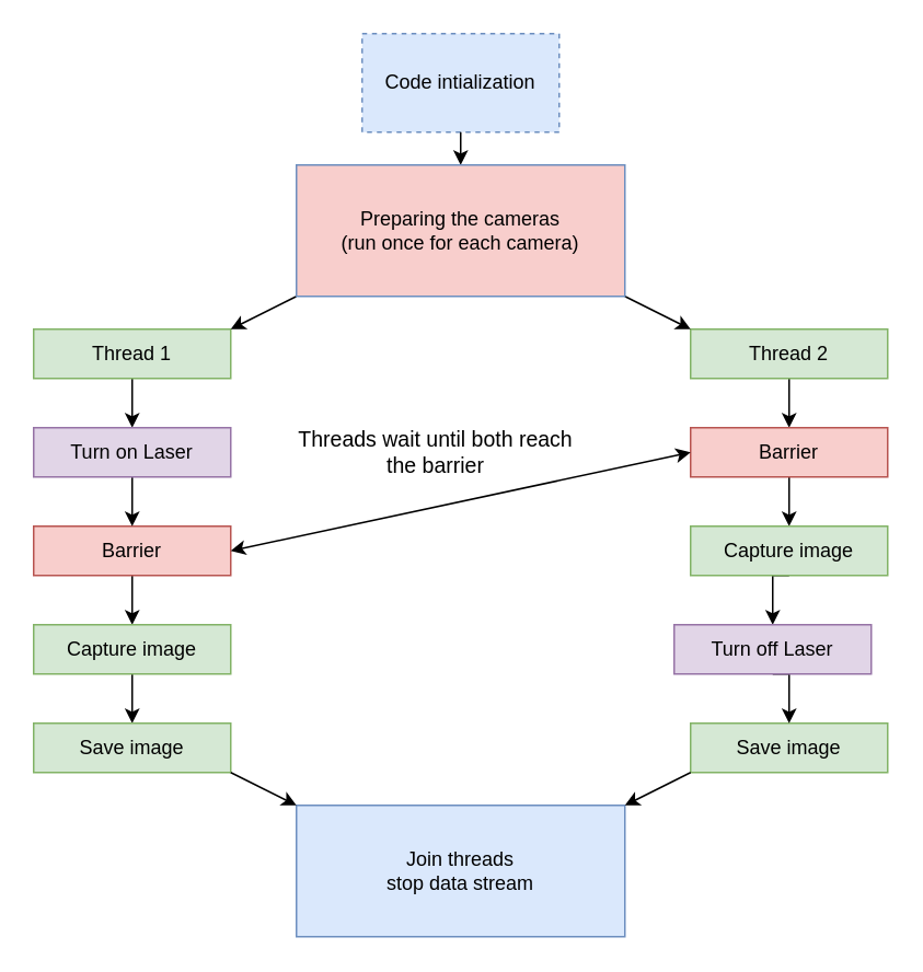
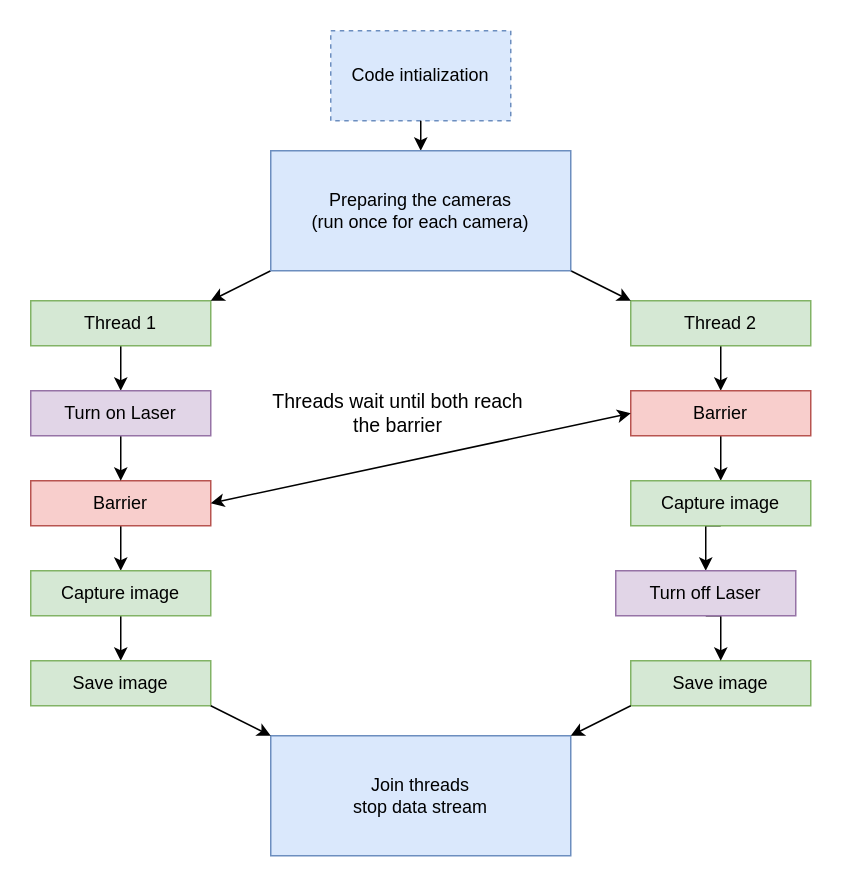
  <mxCell id="0" />
  <mxCell id="1" parent="0" />
  <mxCell id="2" value="Code intialization" style="rounded=0;whiteSpace=wrap;html=1;fillColor=#dae8fc;strokeColor=#6c8ebf;dashed=1;" vertex="1" parent="1"><mxGeometry x="220" y="20" width="120" height="60" as="geometry" /></mxCell>
  <mxCell id="3" value="" style="endArrow=classic;html=1;rounded=0;" edge="1" parent="1" source="17"><mxGeometry width="50" height="50" relative="1" as="geometry"><mxPoint x="280" y="380" as="sourcePoint" /><mxPoint x="280" y="160" as="targetPoint" /></mxGeometry></mxCell>
  <mxCell id="4" style="edgeStyle=orthogonalEdgeStyle;rounded=0;orthogonalLoop=1;jettySize=auto;html=1;exitX=0.5;exitY=1;exitDx=0;exitDy=0;entryX=0.5;entryY=0;entryDx=0;entryDy=0;" edge="1" parent="1" source="5" target="25"><mxGeometry relative="1" as="geometry" /></mxCell>
  <mxCell id="5" value="Thread 1" style="rounded=0;whiteSpace=wrap;html=1;fillColor=#d5e8d4;strokeColor=#82b366;" vertex="1" parent="1"><mxGeometry x="20" y="200" width="120" height="30" as="geometry" /></mxCell>
  <mxCell id="6" style="edgeStyle=orthogonalEdgeStyle;rounded=0;orthogonalLoop=1;jettySize=auto;html=1;exitX=0.5;exitY=1;exitDx=0;exitDy=0;entryX=0.5;entryY=0;entryDx=0;entryDy=0;" edge="1" parent="1" source="7" target="13"><mxGeometry relative="1" as="geometry" /></mxCell>
  <mxCell id="7" value="Thread 2" style="rounded=0;whiteSpace=wrap;html=1;fillColor=#d5e8d4;strokeColor=#82b366;" vertex="1" parent="1"><mxGeometry x="420" y="200" width="120" height="30" as="geometry" /></mxCell>
  <mxCell id="8" value="" style="endArrow=classic;html=1;rounded=0;exitX=0;exitY=1;exitDx=0;exitDy=0;" edge="1" parent="1" source="17"><mxGeometry width="50" height="50" relative="1" as="geometry"><mxPoint x="280" y="380" as="sourcePoint" /><mxPoint x="140" y="200" as="targetPoint" /></mxGeometry></mxCell>
  <mxCell id="9" value="" style="endArrow=classic;html=1;rounded=0;exitX=1;exitY=1;exitDx=0;exitDy=0;entryX=0;entryY=0;entryDx=0;entryDy=0;" edge="1" parent="1" source="17" target="7"><mxGeometry width="50" height="50" relative="1" as="geometry"><mxPoint x="280" y="380" as="sourcePoint" /><mxPoint x="330" y="330" as="targetPoint" /></mxGeometry></mxCell>
  <mxCell id="10" style="edgeStyle=orthogonalEdgeStyle;rounded=0;orthogonalLoop=1;jettySize=auto;html=1;exitX=0.5;exitY=1;exitDx=0;exitDy=0;entryX=0.5;entryY=0;entryDx=0;entryDy=0;" edge="1" parent="1" source="11" target="19"><mxGeometry relative="1" as="geometry" /></mxCell>
  <mxCell id="11" value="Barrier" style="rounded=0;whiteSpace=wrap;html=1;fillColor=#f8cecc;strokeColor=#b85450;" vertex="1" parent="1"><mxGeometry x="20" y="320" width="120" height="30" as="geometry" /></mxCell>
  <mxCell id="12" style="edgeStyle=orthogonalEdgeStyle;rounded=0;orthogonalLoop=1;jettySize=auto;html=1;exitX=0.5;exitY=1;exitDx=0;exitDy=0;entryX=0.5;entryY=0;entryDx=0;entryDy=0;" edge="1" parent="1" source="13" target="21"><mxGeometry relative="1" as="geometry" /></mxCell>
  <mxCell id="13" value="Barrier" style="rounded=0;whiteSpace=wrap;html=1;fillColor=#f8cecc;strokeColor=#b85450;" vertex="1" parent="1"><mxGeometry x="420" y="260" width="120" height="30" as="geometry" /></mxCell>
  <mxCell id="14" value="" style="endArrow=classic;startArrow=classic;html=1;rounded=0;exitX=1;exitY=0.5;exitDx=0;exitDy=0;entryX=0;entryY=0.5;entryDx=0;entryDy=0;" edge="1" parent="1" source="11" target="13"><mxGeometry width="50" height="50" relative="1" as="geometry"><mxPoint x="280" y="300" as="sourcePoint" /><mxPoint x="330" y="250" as="targetPoint" /></mxGeometry></mxCell>
  <mxCell id="15" value="Threads wait until both reach the barrier" style="text;html=1;align=center;verticalAlign=middle;whiteSpace=wrap;rounded=0;fontSize=13;spacingTop=2;spacingBottom=2;" vertex="1" parent="1"><mxGeometry x="180" y="260" width="170" height="30" as="geometry" /></mxCell>
  <mxCell id="16" value="" style="endArrow=classic;html=1;rounded=0;" edge="1" parent="1" source="2" target="17"><mxGeometry width="50" height="50" relative="1" as="geometry"><mxPoint x="280" y="80" as="sourcePoint" /><mxPoint x="280" y="160" as="targetPoint" /></mxGeometry></mxCell>
- <mxCell id="17" value="&lt;div&gt;Preparing the cameras&lt;/div&gt;&lt;div&gt;(run once for each camera)&lt;br&gt;&lt;/div&gt;" style="rounded=0;whiteSpace=wrap;html=1;fillColor=#f8cecc;strokeColor=#6c8ebf;" vertex="1" parent="1"><mxGeometry x="180" y="100" width="200" height="80" as="geometry" /></mxCell>
+ <mxCell id="17" value="&lt;div&gt;Preparing the cameras&lt;/div&gt;&lt;div&gt;(run once for each camera)&lt;br&gt;&lt;/div&gt;" style="rounded=0;whiteSpace=wrap;html=1;fillColor=#dae8fc;strokeColor=#6c8ebf;" vertex="1" parent="1"><mxGeometry x="180" y="100" width="200" height="80" as="geometry" /></mxCell>
  <mxCell id="18" style="edgeStyle=orthogonalEdgeStyle;rounded=0;orthogonalLoop=1;jettySize=auto;html=1;exitX=0.5;exitY=1;exitDx=0;exitDy=0;entryX=0.5;entryY=0;entryDx=0;entryDy=0;" edge="1" parent="1" source="19" target="22"><mxGeometry relative="1" as="geometry" /></mxCell>
  <mxCell id="19" value="Capture image" style="rounded=0;whiteSpace=wrap;html=1;fillColor=#d5e8d4;strokeColor=#82b366;" vertex="1" parent="1"><mxGeometry x="20" y="380" width="120" height="30" as="geometry" /></mxCell>
  <mxCell id="20" style="edgeStyle=orthogonalEdgeStyle;rounded=0;orthogonalLoop=1;jettySize=auto;html=1;exitX=0.5;exitY=1;exitDx=0;exitDy=0;entryX=0.5;entryY=0;entryDx=0;entryDy=0;" edge="1" parent="1" source="21" target="27"><mxGeometry relative="1" as="geometry" /></mxCell>
  <mxCell id="21" value="Capture image" style="rounded=0;whiteSpace=wrap;html=1;fillColor=#d5e8d4;strokeColor=#82b366;" vertex="1" parent="1"><mxGeometry x="420" y="320" width="120" height="30" as="geometry" /></mxCell>
  <mxCell id="22" value="Save image" style="rounded=0;whiteSpace=wrap;html=1;fillColor=#d5e8d4;strokeColor=#82b366;" vertex="1" parent="1"><mxGeometry x="20" y="440" width="120" height="30" as="geometry" /></mxCell>
  <mxCell id="23" value="Save image" style="rounded=0;whiteSpace=wrap;html=1;fillColor=#d5e8d4;strokeColor=#82b366;" vertex="1" parent="1"><mxGeometry x="420" y="440" width="120" height="30" as="geometry" /></mxCell>
  <mxCell id="24" style="edgeStyle=orthogonalEdgeStyle;rounded=0;orthogonalLoop=1;jettySize=auto;html=1;exitX=0.5;exitY=1;exitDx=0;exitDy=0;" edge="1" parent="1" source="25" target="11"><mxGeometry relative="1" as="geometry" /></mxCell>
  <mxCell id="25" value="Turn on Laser" style="rounded=0;whiteSpace=wrap;html=1;fillColor=#e1d5e7;strokeColor=#9673a6;" vertex="1" parent="1"><mxGeometry x="20" y="260" width="120" height="30" as="geometry" /></mxCell>
  <mxCell id="26" style="edgeStyle=orthogonalEdgeStyle;rounded=0;orthogonalLoop=1;jettySize=auto;html=1;exitX=0.5;exitY=1;exitDx=0;exitDy=0;entryX=0.5;entryY=0;entryDx=0;entryDy=0;" edge="1" parent="1" source="27" target="23"><mxGeometry relative="1" as="geometry" /></mxCell>
  <mxCell id="27" value="Turn off Laser" style="rounded=0;whiteSpace=wrap;html=1;fillColor=#e1d5e7;strokeColor=#9673a6;" vertex="1" parent="1"><mxGeometry x="410" y="380" width="120" height="30" as="geometry" /></mxCell>
  <mxCell id="28" value="&lt;div&gt;Join threads&lt;/div&gt;&lt;div&gt;stop data stream&lt;br&gt;&lt;/div&gt;" style="rounded=0;whiteSpace=wrap;html=1;fillColor=#dae8fc;strokeColor=#6c8ebf;" vertex="1" parent="1"><mxGeometry x="180" y="490" width="200" height="80" as="geometry" /></mxCell>
  <mxCell id="29" value="" style="endArrow=classic;html=1;rounded=0;exitX=0;exitY=1;exitDx=0;exitDy=0;entryX=1;entryY=0;entryDx=0;entryDy=0;" edge="1" parent="1" source="23" target="28"><mxGeometry width="50" height="50" relative="1" as="geometry"><mxPoint x="280" y="300" as="sourcePoint" /><mxPoint x="330" y="250" as="targetPoint" /></mxGeometry></mxCell>
  <mxCell id="30" value="" style="endArrow=classic;html=1;rounded=0;entryX=0;entryY=0;entryDx=0;entryDy=0;" edge="1" parent="1" target="28"><mxGeometry width="50" height="50" relative="1" as="geometry"><mxPoint x="140" y="470" as="sourcePoint" /><mxPoint x="390" y="500" as="targetPoint" /></mxGeometry></mxCell>
